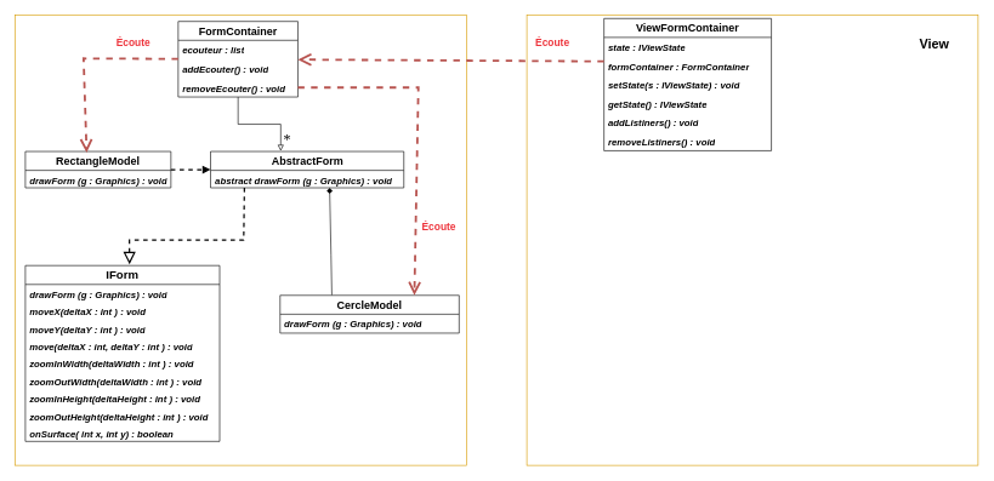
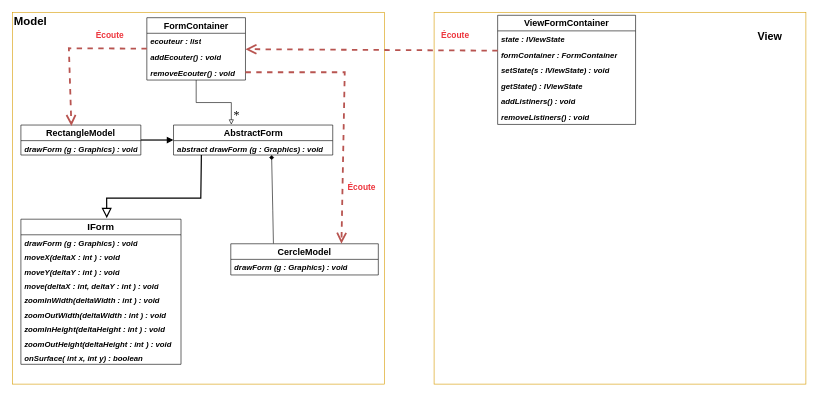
  <mxCell id="0" />
  <mxCell id="1" parent="0" />
  <mxCell id="2" value="" style="whiteSpace=wrap;html=1;aspect=fixed;glass=1;rounded=0;shadow=0;fillColor=none;strokeColor=#d79b00;fontStyle=1;fontSize=14;" parent="1" vertex="1"><mxGeometry x="723" y="20" width="620" height="620" as="geometry" /></mxCell>
  <mxCell id="3" value="" style="whiteSpace=wrap;html=1;aspect=fixed;glass=1;rounded=0;shadow=0;fillColor=none;strokeColor=#d79b00;" parent="1" vertex="1"><mxGeometry x="20" y="20" width="620" height="620" as="geometry" /></mxCell>
  <mxCell id="4" value="IForm" style="swimlane;fontStyle=1;childLayout=stackLayout;horizontal=1;startSize=26;fillColor=none;horizontalStack=0;resizeParent=1;resizeParentMax=0;resizeLast=0;collapsible=1;marginBottom=0;whiteSpace=wrap;html=1;fontSize=16;" parent="1" vertex="1"><mxGeometry x="34" y="365" width="267" height="242" as="geometry" /></mxCell>
  <mxCell id="5" value="drawForm (g : Graphics) : void" style="text;strokeColor=none;fillColor=none;align=left;verticalAlign=top;spacingLeft=4;spacingRight=4;overflow=hidden;rotatable=0;points=[[0,0.5],[1,0.5]];portConstraint=eastwest;whiteSpace=wrap;html=1;fontSize=13;fontStyle=3" vertex="1" parent="4"><mxGeometry y="26" width="267" height="24" as="geometry" /></mxCell>
  <mxCell id="6" value="moveX(deltaX : int ) : void" style="text;strokeColor=none;fillColor=none;align=left;verticalAlign=top;spacingLeft=4;spacingRight=4;overflow=hidden;rotatable=0;points=[[0,0.5],[1,0.5]];portConstraint=eastwest;whiteSpace=wrap;html=1;fontSize=13;fontStyle=3" vertex="1" parent="4"><mxGeometry y="50" width="267" height="24" as="geometry" /></mxCell>
  <mxCell id="7" value="moveY(deltaY : int ) : void" style="text;strokeColor=none;fillColor=none;align=left;verticalAlign=top;spacingLeft=4;spacingRight=4;overflow=hidden;rotatable=0;points=[[0,0.5],[1,0.5]];portConstraint=eastwest;whiteSpace=wrap;html=1;fontSize=13;fontStyle=3" vertex="1" parent="4"><mxGeometry y="74" width="267" height="24" as="geometry" /></mxCell>
  <mxCell id="8" value="move(deltaX : int, deltaY : int ) : void" style="text;strokeColor=none;fillColor=none;align=left;verticalAlign=top;spacingLeft=4;spacingRight=4;overflow=hidden;rotatable=0;points=[[0,0.5],[1,0.5]];portConstraint=eastwest;whiteSpace=wrap;html=1;fontSize=13;fontStyle=3" vertex="1" parent="4"><mxGeometry y="98" width="267" height="24" as="geometry" /></mxCell>
  <mxCell id="9" value="zoomInWidth(deltaWidth : int ) : void" style="text;strokeColor=none;fillColor=none;align=left;verticalAlign=top;spacingLeft=4;spacingRight=4;overflow=hidden;rotatable=0;points=[[0,0.5],[1,0.5]];portConstraint=eastwest;whiteSpace=wrap;html=1;fontSize=13;fontStyle=3" vertex="1" parent="4"><mxGeometry y="122" width="267" height="24" as="geometry" /></mxCell>
  <mxCell id="10" value="zoomOutWidth(deltaWidth : int ) : void" style="text;strokeColor=none;fillColor=none;align=left;verticalAlign=top;spacingLeft=4;spacingRight=4;overflow=hidden;rotatable=0;points=[[0,0.5],[1,0.5]];portConstraint=eastwest;whiteSpace=wrap;html=1;fontSize=13;fontStyle=3" vertex="1" parent="4"><mxGeometry y="146" width="267" height="24" as="geometry" /></mxCell>
  <mxCell id="11" value="zoomInHeight(deltaHeight : int ) : void" style="text;strokeColor=none;fillColor=none;align=left;verticalAlign=top;spacingLeft=4;spacingRight=4;overflow=hidden;rotatable=0;points=[[0,0.5],[1,0.5]];portConstraint=eastwest;whiteSpace=wrap;html=1;fontSize=13;fontStyle=3" vertex="1" parent="4"><mxGeometry y="170" width="267" height="24" as="geometry" /></mxCell>
  <mxCell id="12" value="zoomOutHeight(deltaHeight : int ) : void" style="text;strokeColor=none;fillColor=none;align=left;verticalAlign=top;spacingLeft=4;spacingRight=4;overflow=hidden;rotatable=0;points=[[0,0.5],[1,0.5]];portConstraint=eastwest;whiteSpace=wrap;html=1;fontSize=13;fontStyle=3" vertex="1" parent="4"><mxGeometry y="194" width="267" height="24" as="geometry" /></mxCell>
  <mxCell id="13" value="onSurface( int x, int y) : boolean" style="text;strokeColor=none;fillColor=none;align=left;verticalAlign=top;spacingLeft=4;spacingRight=4;overflow=hidden;rotatable=0;points=[[0,0.5],[1,0.5]];portConstraint=eastwest;whiteSpace=wrap;html=1;fontSize=13;fontStyle=3" vertex="1" parent="4"><mxGeometry y="218" width="267" height="24" as="geometry" /></mxCell>
  <mxCell id="14" value="RectangleModel" style="swimlane;fontStyle=1;childLayout=stackLayout;horizontal=1;startSize=26;fillColor=none;horizontalStack=0;resizeParent=1;resizeParentMax=0;resizeLast=0;collapsible=1;marginBottom=0;whiteSpace=wrap;html=1;fontSize=15;" parent="1" vertex="1"><mxGeometry x="34" y="208" width="200" height="50" as="geometry" /></mxCell>
  <mxCell id="15" value="drawForm (g : Graphics) : void" style="text;strokeColor=none;fillColor=none;align=left;verticalAlign=top;spacingLeft=4;spacingRight=4;overflow=hidden;rotatable=0;points=[[0,0.5],[1,0.5]];portConstraint=eastwest;whiteSpace=wrap;html=1;fontSize=13;fontStyle=3" vertex="1" parent="14"><mxGeometry y="26" width="200" height="24" as="geometry" /></mxCell>
  <mxCell id="16" style="edgeStyle=orthogonalEdgeStyle;rounded=0;orthogonalLoop=1;jettySize=auto;html=1;endArrow=block;endFill=0;entryX=0.363;entryY=-0.014;entryDx=0;entryDy=0;entryPerimeter=0;" parent="1" source="17" target="34" edge="1"><mxGeometry relative="1" as="geometry" /></mxCell>
  <mxCell id="17" value="&lt;div style=&quot;font-size: 15px;&quot;&gt;FormContainer&lt;/div&gt;" style="swimlane;fontStyle=1;childLayout=stackLayout;horizontal=1;startSize=26;fillColor=none;horizontalStack=0;resizeParent=1;resizeParentMax=0;resizeLast=0;collapsible=1;marginBottom=0;whiteSpace=wrap;html=1;fontSize=15;" parent="1" vertex="1"><mxGeometry x="244" y="29" width="164.5" height="104" as="geometry" /></mxCell>
  <mxCell id="18" value="ecouteur : list" style="text;strokeColor=none;fillColor=none;align=left;verticalAlign=top;spacingLeft=4;spacingRight=4;overflow=hidden;rotatable=0;points=[[0,0.5],[1,0.5]];portConstraint=eastwest;whiteSpace=wrap;html=1;fontSize=13;fontStyle=3" parent="17" vertex="1"><mxGeometry y="26" width="164.5" height="26" as="geometry" /></mxCell>
  <mxCell id="19" value="addEcouter() : void" style="text;strokeColor=none;fillColor=none;align=left;verticalAlign=top;spacingLeft=4;spacingRight=4;overflow=hidden;rotatable=0;points=[[0,0.5],[1,0.5]];portConstraint=eastwest;whiteSpace=wrap;html=1;fontSize=13;fontStyle=3" parent="17" vertex="1"><mxGeometry y="52" width="164.5" height="26" as="geometry" /></mxCell>
  <mxCell id="20" value="removeEcouter() : void" style="text;strokeColor=none;fillColor=none;align=left;verticalAlign=top;spacingLeft=4;spacingRight=4;overflow=hidden;rotatable=0;points=[[0,0.5],[1,0.5]];portConstraint=eastwest;whiteSpace=wrap;html=1;fontSize=13;fontStyle=3" parent="17" vertex="1"><mxGeometry y="78" width="164.5" height="26" as="geometry" /></mxCell>
  <mxCell id="21" value="CercleModel" style="swimlane;fontStyle=1;childLayout=stackLayout;horizontal=1;startSize=26;fillColor=none;horizontalStack=0;resizeParent=1;resizeParentMax=0;resizeLast=0;collapsible=1;marginBottom=0;whiteSpace=wrap;html=1;fontSize=15;" parent="1" vertex="1"><mxGeometry x="384" y="406" width="246" height="52" as="geometry" /></mxCell>
  <mxCell id="22" value="drawForm (g : Graphics) : void" style="text;strokeColor=none;fillColor=none;align=left;verticalAlign=top;spacingLeft=4;spacingRight=4;overflow=hidden;rotatable=0;points=[[0,0.5],[1,0.5]];portConstraint=eastwest;whiteSpace=wrap;html=1;fontSize=13;fontStyle=3" parent="21" vertex="1"><mxGeometry y="26" width="246" height="26" as="geometry" /></mxCell>
+ <mxCell id="23" value="&lt;b&gt;&lt;font style=&quot;font-size: 19px;&quot;&gt;Model&lt;/font&gt;&lt;/b&gt;" style="text;html=1;align=center;verticalAlign=middle;whiteSpace=wrap;rounded=0;fontFamily=Helvetica;fontSize=12;fontColor=default;" parent="1" vertex="1"><mxGeometry x="20" y="20" width="60" height="30" as="geometry" /></mxCell>
  <mxCell id="24" value="ViewFormContainer" style="swimlane;fontStyle=1;childLayout=stackLayout;horizontal=1;startSize=26;fillColor=none;horizontalStack=0;resizeParent=1;resizeParentMax=0;resizeLast=0;collapsible=1;marginBottom=0;whiteSpace=wrap;html=1;fontSize=15;" parent="1" vertex="1"><mxGeometry x="829" y="25" width="230" height="182" as="geometry" /></mxCell>
  <mxCell id="25" value="state : IViewState" style="text;strokeColor=none;fillColor=none;align=left;verticalAlign=top;spacingLeft=4;spacingRight=4;overflow=hidden;rotatable=0;points=[[0,0.5],[1,0.5]];portConstraint=eastwest;whiteSpace=wrap;html=1;fontStyle=3;fontSize=13;" parent="24" vertex="1"><mxGeometry y="26" width="230" height="26" as="geometry" /></mxCell>
  <mxCell id="26" value="formContainer : FormContainer" style="text;strokeColor=none;fillColor=none;align=left;verticalAlign=top;spacingLeft=4;spacingRight=4;overflow=hidden;rotatable=0;points=[[0,0.5],[1,0.5]];portConstraint=eastwest;whiteSpace=wrap;html=1;fontStyle=3;fontSize=13;" parent="24" vertex="1"><mxGeometry y="52" width="230" height="26" as="geometry" /></mxCell>
  <mxCell id="27" value="setState(s : IViewState) : void" style="text;strokeColor=none;fillColor=none;align=left;verticalAlign=top;spacingLeft=4;spacingRight=4;overflow=hidden;rotatable=0;points=[[0,0.5],[1,0.5]];portConstraint=eastwest;whiteSpace=wrap;html=1;fontStyle=3;fontSize=13;" vertex="1" parent="24"><mxGeometry y="78" width="230" height="26" as="geometry" /></mxCell>
  <mxCell id="28" value="getState() : IViewState" style="text;strokeColor=none;fillColor=none;align=left;verticalAlign=top;spacingLeft=4;spacingRight=4;overflow=hidden;rotatable=0;points=[[0,0.5],[1,0.5]];portConstraint=eastwest;whiteSpace=wrap;html=1;fontStyle=3;fontSize=13;" vertex="1" parent="24"><mxGeometry y="104" width="230" height="26" as="geometry" /></mxCell>
  <mxCell id="29" value="addListiners() : void" style="text;strokeColor=none;fillColor=none;align=left;verticalAlign=top;spacingLeft=4;spacingRight=4;overflow=hidden;rotatable=0;points=[[0,0.5],[1,0.5]];portConstraint=eastwest;whiteSpace=wrap;html=1;fontStyle=3;fontSize=13;" vertex="1" parent="24"><mxGeometry y="130" width="230" height="26" as="geometry" /></mxCell>
  <mxCell id="30" value="removeListiners() : void" style="text;strokeColor=none;fillColor=none;align=left;verticalAlign=top;spacingLeft=4;spacingRight=4;overflow=hidden;rotatable=0;points=[[0,0.5],[1,0.5]];portConstraint=eastwest;whiteSpace=wrap;html=1;fontStyle=3;fontSize=13;" vertex="1" parent="24"><mxGeometry y="156" width="230" height="26" as="geometry" /></mxCell>
  <mxCell id="31" value="&lt;b style=&quot;font-size: 18px;&quot;&gt;View&lt;br&gt;&lt;/b&gt;" style="text;html=1;align=center;verticalAlign=middle;whiteSpace=wrap;rounded=0;fontFamily=Helvetica;fontSize=12;fontColor=default;" parent="1" vertex="1"><mxGeometry x="1253" y="45" width="60" height="30" as="geometry" /></mxCell>
  <mxCell id="32" value="&lt;b&gt;&lt;font color=&quot;#ed333b&quot; style=&quot;font-size: 14px;&quot;&gt;Écoute&lt;/font&gt;&lt;/b&gt;" style="endArrow=open;endSize=12;dashed=1;html=1;rounded=0;fontFamily=Helvetica;fontSize=12;fontColor=default;fillColor=#f8cecc;strokeColor=#b85450;strokeWidth=3;exitX=0;exitY=0.269;exitDx=0;exitDy=0;exitPerimeter=0;" parent="1" source="26" target="17" edge="1"><mxGeometry x="-0.661" y="-26" width="160" relative="1" as="geometry"><mxPoint x="1025.14" y="87.04" as="sourcePoint" /><mxPoint x="444" y="108.037" as="targetPoint" /><mxPoint as="offset" /></mxGeometry></mxCell>
  <mxCell id="33" value="&lt;b&gt;&lt;font color=&quot;#ed333b&quot; style=&quot;font-size: 14px;&quot;&gt;Écoute&lt;/font&gt;&lt;/b&gt;" style="endArrow=open;endSize=12;dashed=1;html=1;rounded=0;fontFamily=Helvetica;fontSize=12;fontColor=default;fillColor=#f8cecc;strokeColor=#b85450;strokeWidth=3;entryX=0.421;entryY=0.029;entryDx=0;entryDy=0;entryPerimeter=0;" parent="1" source="17" target="14" edge="1"><mxGeometry x="-0.516" y="-22" width="160" relative="1" as="geometry"><mxPoint x="271.5" y="73.848" as="sourcePoint" /><mxPoint x="94" y="190" as="targetPoint" /><Array as="points"><mxPoint x="114" y="80" /></Array><mxPoint x="1" as="offset" /></mxGeometry></mxCell>
  <mxCell id="34" value="AbstractForm" style="swimlane;fontStyle=1;childLayout=stackLayout;horizontal=1;startSize=26;fillColor=none;horizontalStack=0;resizeParent=1;resizeParentMax=0;resizeLast=0;collapsible=1;marginBottom=0;whiteSpace=wrap;html=1;fontSize=15;" vertex="1" parent="1"><mxGeometry x="288.5" y="208" width="265.5" height="50" as="geometry" /></mxCell>
  <mxCell id="35" value="abstract drawForm (g : Graphics) : void" style="text;strokeColor=none;fillColor=none;align=left;verticalAlign=top;spacingLeft=4;spacingRight=4;overflow=hidden;rotatable=0;points=[[0,0.5],[1,0.5]];portConstraint=eastwest;whiteSpace=wrap;html=1;fontSize=13;fontStyle=3" vertex="1" parent="34"><mxGeometry y="26" width="265.5" height="24" as="geometry" /></mxCell>
- <mxCell id="36" value="" style="endArrow=block;dashed=1;endFill=0;endSize=12;html=1;rounded=0;hachureGap=4;fontFamily=Architects Daughter;fontSource=https%3A%2F%2Ffonts.googleapis.com%2Fcss%3Ffamily%3DArchitects%2BDaughter;fontSize=23;strokeWidth=2;entryX=0.536;entryY=-0.007;entryDx=0;entryDy=0;entryPerimeter=0;exitX=0.175;exitY=1;exitDx=0;exitDy=0;exitPerimeter=0;" edge="1" parent="1" source="35" target="4"><mxGeometry width="160" relative="1" as="geometry"><mxPoint x="334" y="270" as="sourcePoint" /><mxPoint x="258" y="380" as="targetPoint" /><Array as="points"><mxPoint x="334" y="330" /><mxPoint x="177" y="330" /></Array></mxGeometry></mxCell>
+ <mxCell id="36" value="" style="endArrow=block;dashed=0;endFill=0;endSize=12;html=1;rounded=0;hachureGap=4;fontFamily=Architects Daughter;fontSource=https%3A%2F%2Ffonts.googleapis.com%2Fcss%3Ffamily%3DArchitects%2BDaughter;fontSize=23;strokeWidth=2;entryX=0.536;entryY=-0.007;entryDx=0;entryDy=0;entryPerimeter=0;exitX=0.175;exitY=1;exitDx=0;exitDy=0;exitPerimeter=0;" edge="1" parent="1" source="35" target="4"><mxGeometry width="160" relative="1" as="geometry"><mxPoint x="334" y="270" as="sourcePoint" /><mxPoint x="258" y="380" as="targetPoint" /><Array as="points"><mxPoint x="334" y="330" /><mxPoint x="177" y="330" /></Array></mxGeometry></mxCell>
  <mxCell id="37" value="&lt;b&gt;&lt;font color=&quot;#ed333b&quot; style=&quot;font-size: 14px;&quot;&gt;Écoute&lt;/font&gt;&lt;/b&gt;" style="endArrow=open;endSize=12;dashed=1;html=1;rounded=0;fontFamily=Helvetica;fontSize=12;fontColor=default;fillColor=#f8cecc;strokeColor=#b85450;strokeWidth=3;entryX=0.75;entryY=0;entryDx=0;entryDy=0;" edge="1" parent="1" source="20" target="21"><mxGeometry x="0.579" y="32" width="160" relative="1" as="geometry"><mxPoint x="704" y="160" as="sourcePoint" /><mxPoint x="536" y="360" as="targetPoint" /><Array as="points"><mxPoint x="444" y="120" /><mxPoint x="574" y="120" /></Array><mxPoint as="offset" /></mxGeometry></mxCell>
- <mxCell id="38" value="" style="endArrow=block;html=1;rounded=0;hachureGap=4;fontFamily=Architects Daughter;fontSource=https%3A%2F%2Ffonts.googleapis.com%2Fcss%3Ffamily%3DArchitects%2BDaughter;fontSize=16;endFill=1;strokeWidth=2;dashed=1;" edge="1" parent="1" source="14" target="34"><mxGeometry width="50" height="50" relative="1" as="geometry"><mxPoint x="164" y="470" as="sourcePoint" /><mxPoint x="214" y="420" as="targetPoint" /></mxGeometry></mxCell>
+ <mxCell id="38" value="" style="endArrow=block;html=1;rounded=0;hachureGap=4;fontFamily=Architects Daughter;fontSource=https%3A%2F%2Ffonts.googleapis.com%2Fcss%3Ffamily%3DArchitects%2BDaughter;fontSize=16;endFill=1;strokeWidth=2;" edge="1" parent="1" source="14" target="34"><mxGeometry width="50" height="50" relative="1" as="geometry"><mxPoint x="164" y="470" as="sourcePoint" /><mxPoint x="214" y="420" as="targetPoint" /></mxGeometry></mxCell>
  <mxCell id="39" value="" style="endArrow=diamond;html=1;rounded=0;hachureGap=4;fontFamily=Architects Daughter;fontSource=https%3A%2F%2Ffonts.googleapis.com%2Fcss%3Ffamily%3DArchitects%2BDaughter;fontSize=16;exitX=0.289;exitY=-0.01;exitDx=0;exitDy=0;exitPerimeter=0;entryX=0.616;entryY=1;entryDx=0;entryDy=0;entryPerimeter=0;" edge="1" parent="1" source="21" target="35"><mxGeometry width="50" height="50" relative="1" as="geometry"><mxPoint x="453" y="380" as="sourcePoint" /><mxPoint x="454" y="250" as="targetPoint" /><Array as="points"><mxPoint x="454" y="350" /></Array></mxGeometry></mxCell>
  <mxCell id="40" value="*" style="text;html=1;strokeColor=none;fillColor=none;align=center;verticalAlign=middle;whiteSpace=wrap;rounded=0;fontSize=20;fontFamily=Architects Daughter;" vertex="1" parent="1"><mxGeometry x="384" y="180" width="20" height="20" as="geometry" /></mxCell>
  <mxCell id="41" value="&amp;nbsp;" style="text;whiteSpace=wrap;html=1;fontSize=20;fontFamily=Architects Daughter;" vertex="1" parent="1"><mxGeometry x="184" y="210" width="40" height="50" as="geometry" /></mxCell>
  <mxCell id="42" value="&amp;nbsp;" style="text;whiteSpace=wrap;html=1;fontSize=20;fontFamily=Architects Daughter;" vertex="1" parent="1"><mxGeometry x="294" y="40" width="40" height="50" as="geometry" /></mxCell>
